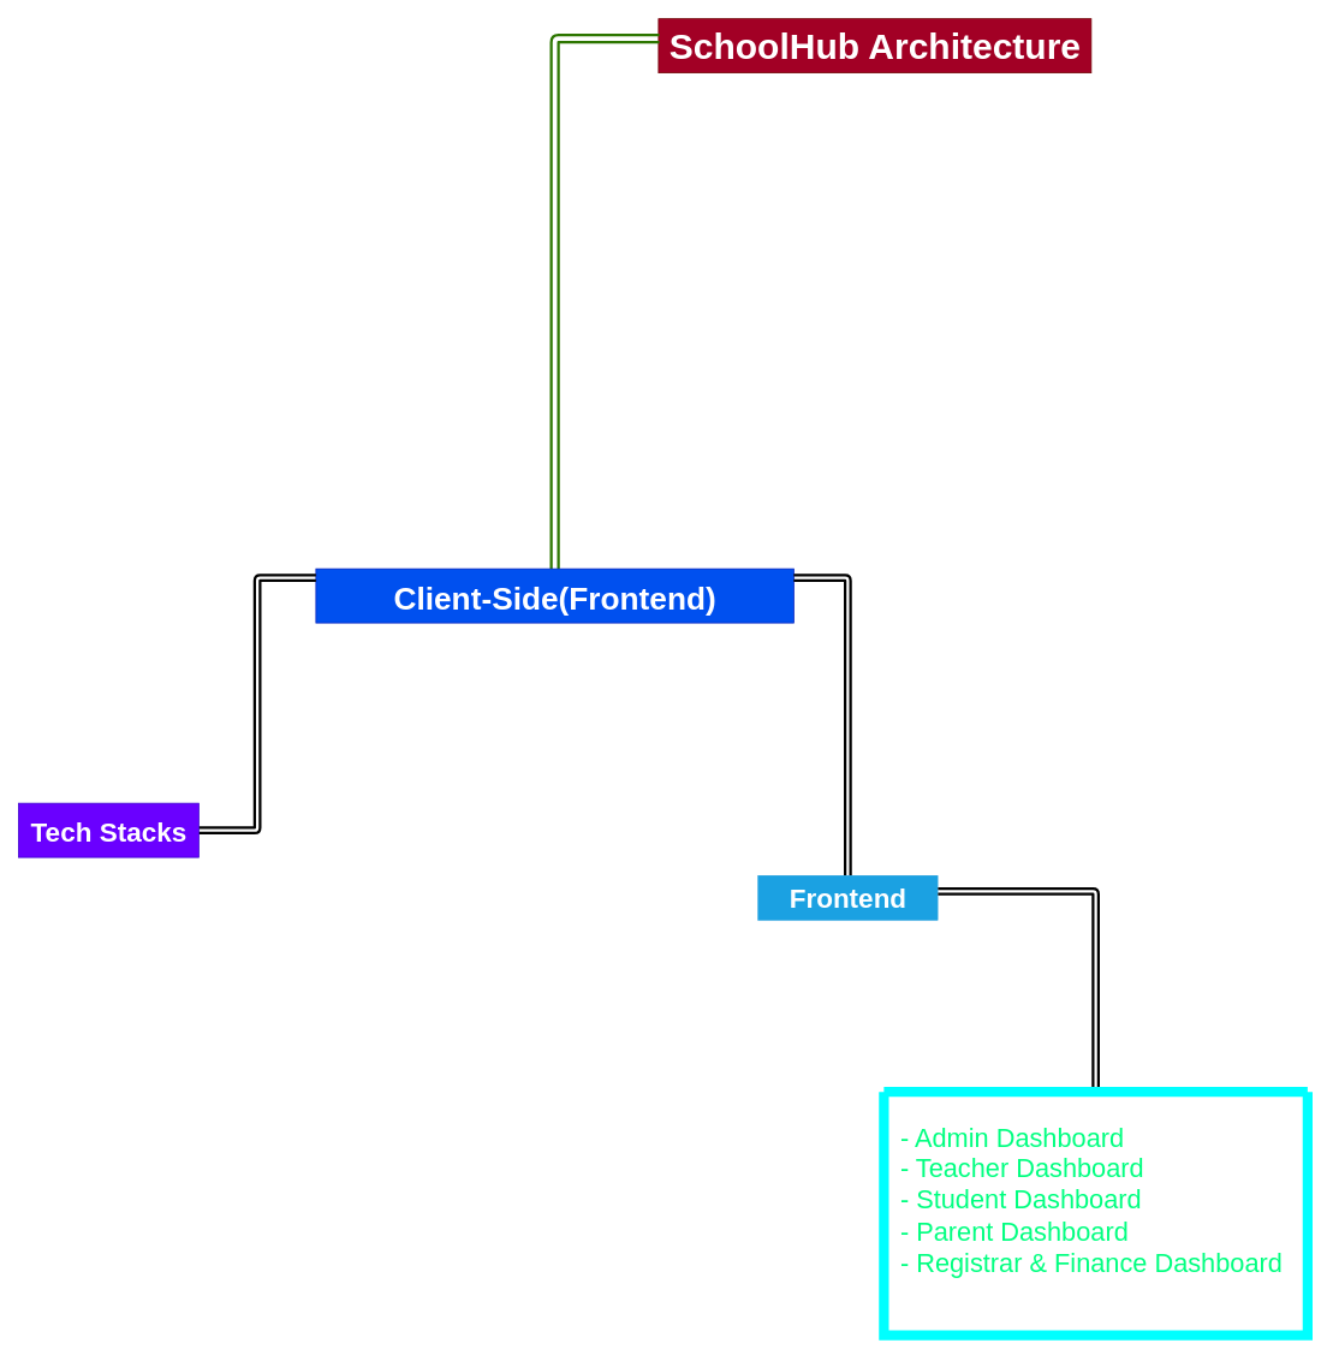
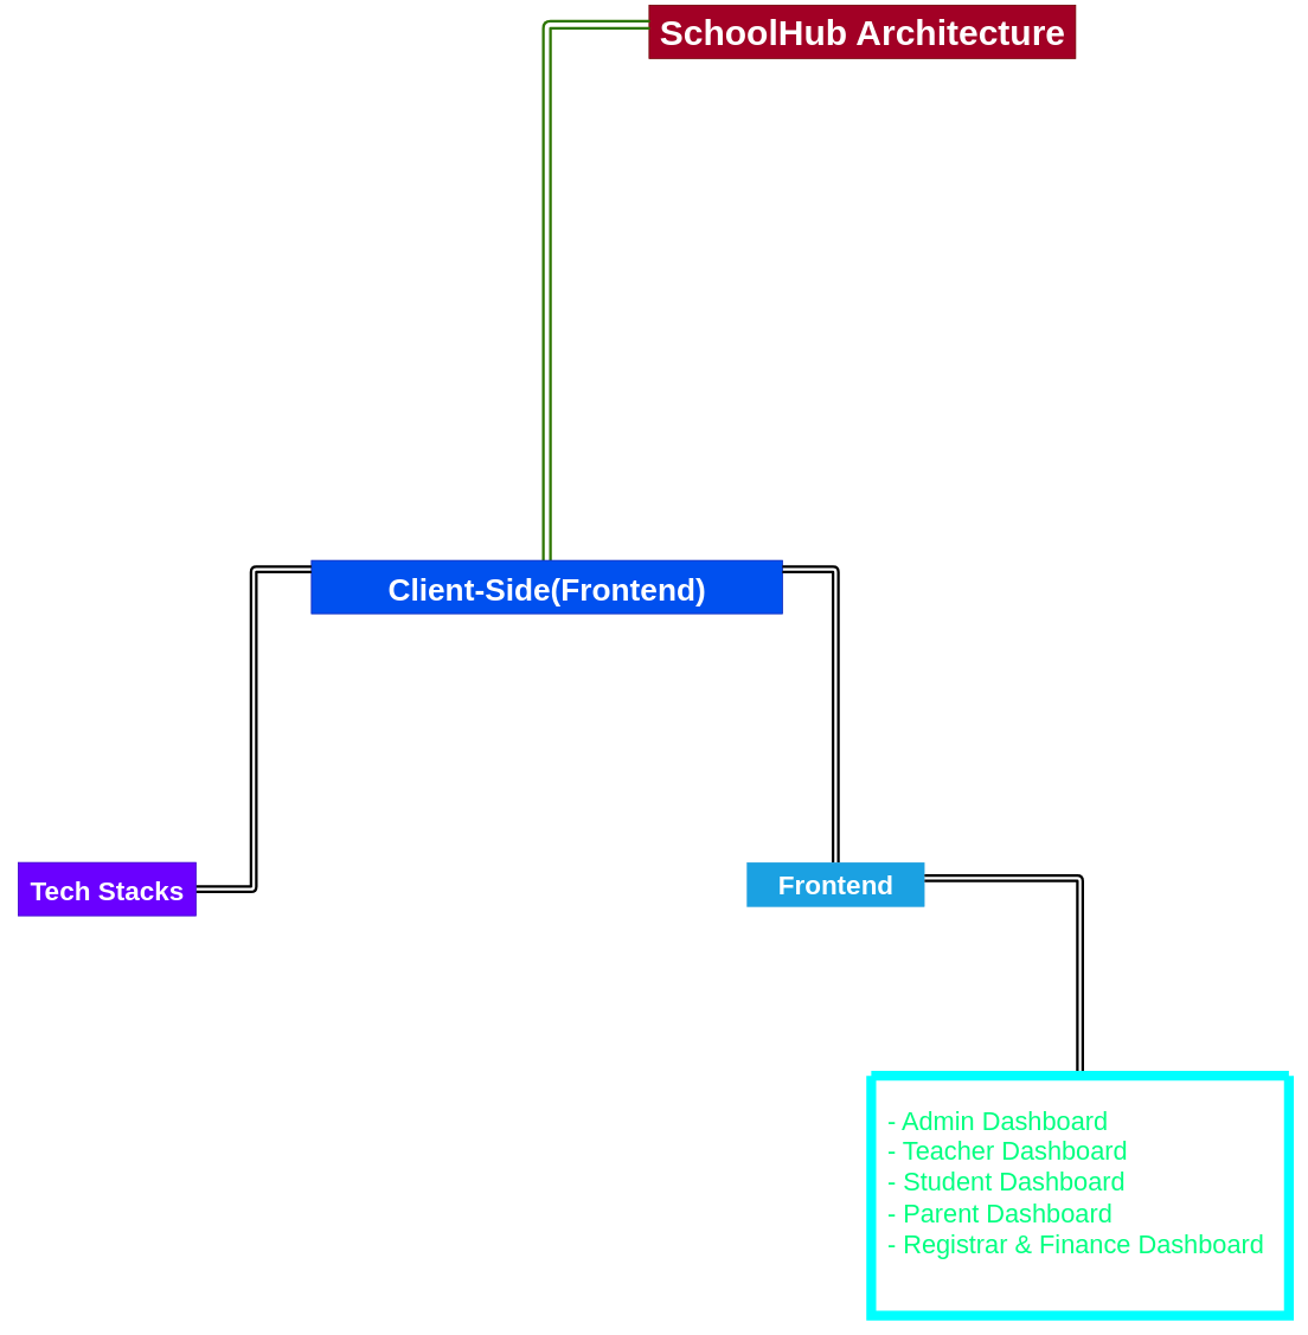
  <mxCell id="0" />
  <mxCell id="1" parent="0" />
- <mxCell id="2" value="&lt;font style=&quot;font-size: 40px;&quot;&gt;&lt;b&gt;SchoolHub Architecture&lt;/b&gt;&lt;/font&gt;" style="text;html=1;align=center;verticalAlign=middle;resizable=0;points=[];autosize=1;strokeColor=#6F0000;fillColor=#a20025;fontColor=#ffffff;" vertex="1" parent="1"><mxGeometry x="730" y="20" width="480" height="60" as="geometry" /></mxCell>
+ <mxCell id="2" value="&lt;font style=&quot;font-size: 40px;&quot;&gt;&lt;b&gt;SchoolHub Architecture&lt;/b&gt;&lt;/font&gt;" style="text;html=1;align=center;verticalAlign=middle;resizable=0;points=[];autosize=1;strokeColor=#6F0000;fillColor=#a20025;fontColor=#ffffff;" vertex="1" parent="1"><mxGeometry x="730" y="5" width="480" height="60" as="geometry" /></mxCell>
  <mxCell id="3" style="edgeStyle=orthogonalEdgeStyle;html=1;entryX=0.002;entryY=0.367;entryDx=0;entryDy=0;entryPerimeter=0;fontSize=35;fillColor=#60a917;strokeColor=#2D7600;strokeWidth=3;endArrow=oval;endFill=1;shape=link;width=6;" edge="1" parent="1" source="4" target="2"><mxGeometry relative="1" as="geometry" /></mxCell>
  <mxCell id="4" value="&lt;b&gt;&lt;font style=&quot;font-size: 35px;&quot;&gt;Client-Side(Frontend)&lt;/font&gt;&lt;/b&gt;" style="text;html=1;align=center;verticalAlign=middle;resizable=0;points=[];autosize=1;strokeColor=#001DBC;fillColor=#0050ef;fontSize=40;fontColor=#ffffff;" vertex="1" parent="1"><mxGeometry x="350" y="630" width="530" height="60" as="geometry" /></mxCell>
  <mxCell id="5" style="edgeStyle=orthogonalEdgeStyle;shape=link;html=1;entryX=0;entryY=0.167;entryDx=0;entryDy=0;entryPerimeter=0;strokeWidth=3;fontSize=30;endArrow=oval;endFill=1;" edge="1" parent="1" source="6" target="4"><mxGeometry relative="1" as="geometry" /></mxCell>
- <mxCell id="6" value="&lt;span style=&quot;font-size: 30px;&quot;&gt;&lt;b&gt;Tech Stacks&lt;/b&gt;&lt;/span&gt;" style="text;html=1;align=center;verticalAlign=middle;resizable=0;points=[];autosize=1;strokeColor=#3700CC;fillColor=#6a00ff;fontSize=35;fontColor=#ffffff;" vertex="1" parent="1"><mxGeometry x="20" y="890" width="200" height="60" as="geometry" /></mxCell>
+ <mxCell id="6" value="&lt;span style=&quot;font-size: 30px;&quot;&gt;&lt;b&gt;Tech Stacks&lt;/b&gt;&lt;/span&gt;" style="text;html=1;align=center;verticalAlign=middle;resizable=0;points=[];autosize=1;strokeColor=#3700CC;fillColor=#6a00ff;fontSize=35;fontColor=#ffffff;" vertex="1" parent="1"><mxGeometry x="20" y="970" width="200" height="60" as="geometry" /></mxCell>
  <mxCell id="7" style="edgeStyle=orthogonalEdgeStyle;shape=link;html=1;entryX=1;entryY=0.167;entryDx=0;entryDy=0;entryPerimeter=0;strokeWidth=3;fontSize=30;endArrow=oval;endFill=1;" edge="1" parent="1" source="8" target="4"><mxGeometry relative="1" as="geometry" /></mxCell>
  <mxCell id="8" value="&lt;b&gt;Frontend&lt;/b&gt;" style="text;html=1;align=center;verticalAlign=middle;resizable=0;points=[];autosize=1;strokeColor=#006EAF;fillColor=#1ba1e2;fontSize=30;fontColor=#ffffff;strokeWidth=0;" vertex="1" parent="1"><mxGeometry x="840" y="970" width="200" height="50" as="geometry" /></mxCell>
  <mxCell id="9" style="edgeStyle=orthogonalEdgeStyle;shape=link;html=1;entryX=1;entryY=0.353;entryDx=0;entryDy=0;entryPerimeter=0;strokeWidth=3;fontSize=29;fontColor=#00FF80;endArrow=oval;endFill=1;" edge="1" parent="1" source="10" target="8"><mxGeometry relative="1" as="geometry" /></mxCell>
  <mxCell id="10" value="" style="swimlane;startSize=0;strokeWidth=11;fontSize=30;strokeColor=#00FFFF;" vertex="1" parent="1"><mxGeometry x="980" y="1210" width="470" height="270" as="geometry" /></mxCell>
  <mxCell id="11" value="&lt;div style=&quot;text-align: justify; font-size: 29px;&quot;&gt;&lt;span style=&quot;background-color: initial;&quot;&gt;&lt;font style=&quot;font-size: 29px;&quot; color=&quot;#00ff80&quot;&gt;- Admin Dashboard&lt;/font&gt;&lt;/span&gt;&lt;/div&gt;&lt;font color=&quot;#00ff80&quot; style=&quot;font-size: 29px;&quot;&gt;&lt;div style=&quot;text-align: justify;&quot;&gt;&lt;span style=&quot;background-color: initial;&quot;&gt;- Teacher Dashboard&lt;/span&gt;&lt;/div&gt;&lt;div style=&quot;text-align: justify;&quot;&gt;&lt;span style=&quot;background-color: initial;&quot;&gt;- Student Dashboard&lt;/span&gt;&lt;/div&gt;&lt;div style=&quot;text-align: justify;&quot;&gt;&lt;span style=&quot;background-color: initial;&quot;&gt;- Parent Dashboard&lt;/span&gt;&lt;/div&gt;&lt;div style=&quot;text-align: justify;&quot;&gt;&lt;span style=&quot;background-color: initial;&quot;&gt;- Registrar &amp;amp; Finance Dashboard&lt;/span&gt;&lt;/div&gt;&lt;/font&gt;" style="text;html=1;align=center;verticalAlign=middle;resizable=0;points=[];autosize=1;strokeColor=none;fillColor=none;fontSize=30;" vertex="1" parent="10"><mxGeometry x="5" y="25" width="450" height="190" as="geometry" /></mxCell>
